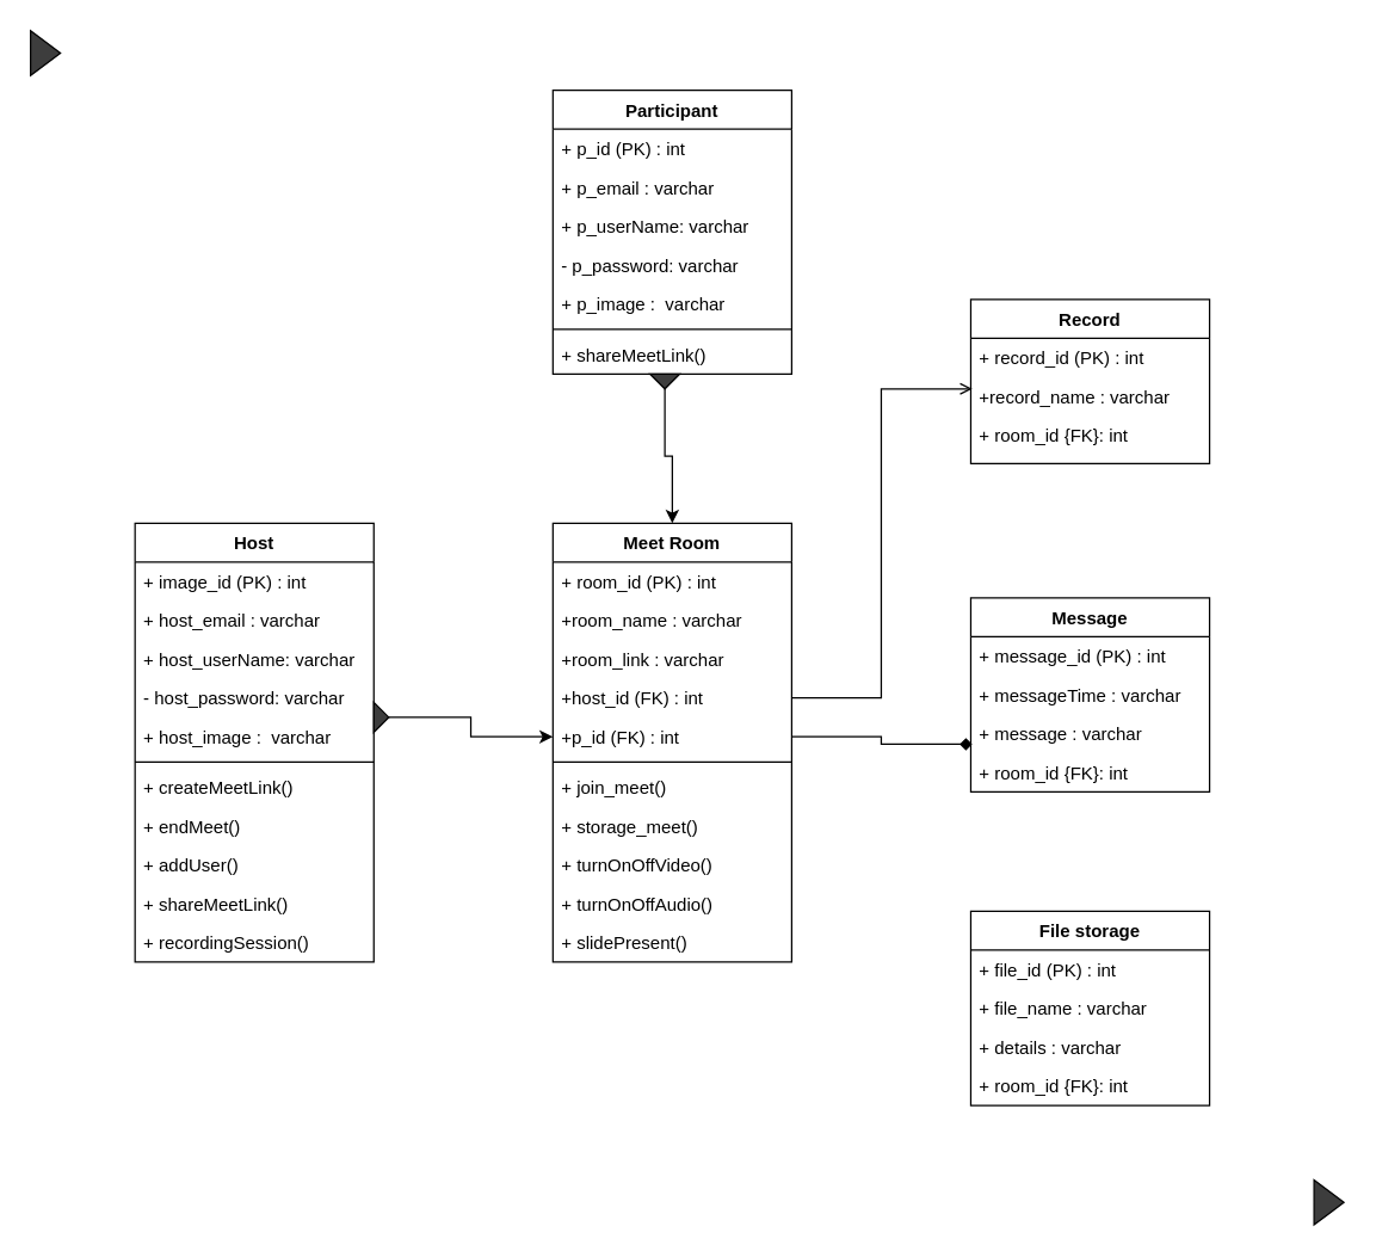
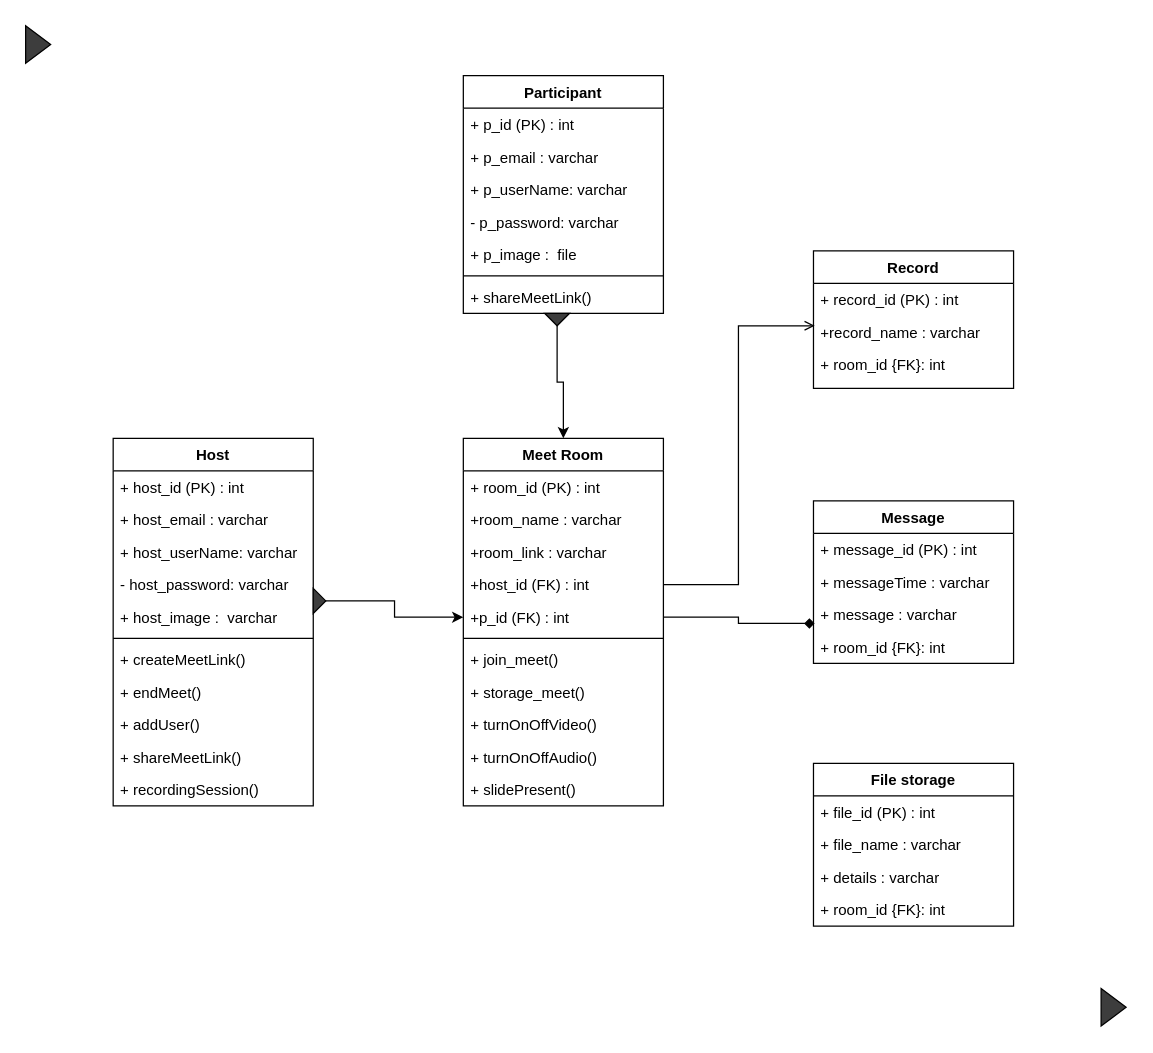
  <mxCell id="0" />
  <mxCell id="1" parent="0" />
  <mxCell id="2" value="Host" style="swimlane;fontStyle=1;align=center;verticalAlign=top;childLayout=stackLayout;horizontal=1;startSize=26;horizontalStack=0;resizeParent=1;resizeLast=0;collapsible=1;marginBottom=0;rounded=0;shadow=0;strokeWidth=1;" parent="1" vertex="1"><mxGeometry x="90" y="350" width="160" height="294" as="geometry"><mxRectangle x="230" y="140" width="160" height="26" as="alternateBounds" /></mxGeometry></mxCell>
- <mxCell id="3" value="+ image_id (PK) : int" style="text;align=left;verticalAlign=top;spacingLeft=4;spacingRight=4;overflow=hidden;rotatable=0;points=[[0,0.5],[1,0.5]];portConstraint=eastwest;" parent="2" vertex="1"><mxGeometry y="26" width="160" height="26" as="geometry" /></mxCell>
+ <mxCell id="3" value="+ host_id (PK) : int" style="text;align=left;verticalAlign=top;spacingLeft=4;spacingRight=4;overflow=hidden;rotatable=0;points=[[0,0.5],[1,0.5]];portConstraint=eastwest;" parent="2" vertex="1"><mxGeometry y="26" width="160" height="26" as="geometry" /></mxCell>
  <mxCell id="4" value="+ host_email : varchar" style="text;align=left;verticalAlign=top;spacingLeft=4;spacingRight=4;overflow=hidden;rotatable=0;points=[[0,0.5],[1,0.5]];portConstraint=eastwest;rounded=0;shadow=0;html=0;" parent="2" vertex="1"><mxGeometry y="52" width="160" height="26" as="geometry" /></mxCell>
  <mxCell id="5" value="+ host_userName: varchar" style="text;align=left;verticalAlign=top;spacingLeft=4;spacingRight=4;overflow=hidden;rotatable=0;points=[[0,0.5],[1,0.5]];portConstraint=eastwest;rounded=0;shadow=0;html=0;" vertex="1" parent="2"><mxGeometry y="78" width="160" height="26" as="geometry" /></mxCell>
  <mxCell id="6" value="- host_password: varchar" style="text;align=left;verticalAlign=top;spacingLeft=4;spacingRight=4;overflow=hidden;rotatable=0;points=[[0,0.5],[1,0.5]];portConstraint=eastwest;rounded=0;shadow=0;html=0;" vertex="1" parent="2"><mxGeometry y="104" width="160" height="26" as="geometry" /></mxCell>
  <mxCell id="7" value="+ host_image :  varchar" style="text;align=left;verticalAlign=top;spacingLeft=4;spacingRight=4;overflow=hidden;rotatable=0;points=[[0,0.5],[1,0.5]];portConstraint=eastwest;rounded=0;shadow=0;html=0;" parent="2" vertex="1"><mxGeometry y="130" width="160" height="26" as="geometry" /></mxCell>
  <mxCell id="8" value="" style="line;html=1;strokeWidth=1;align=left;verticalAlign=middle;spacingTop=-1;spacingLeft=3;spacingRight=3;rotatable=0;labelPosition=right;points=[];portConstraint=eastwest;" parent="2" vertex="1"><mxGeometry y="156" width="160" height="8" as="geometry" /></mxCell>
  <mxCell id="9" value="+ createMeetLink()" style="text;align=left;verticalAlign=top;spacingLeft=4;spacingRight=4;overflow=hidden;rotatable=0;points=[[0,0.5],[1,0.5]];portConstraint=eastwest;" vertex="1" parent="2"><mxGeometry y="164" width="160" height="26" as="geometry" /></mxCell>
  <mxCell id="10" value="+ endMeet()" style="text;align=left;verticalAlign=top;spacingLeft=4;spacingRight=4;overflow=hidden;rotatable=0;points=[[0,0.5],[1,0.5]];portConstraint=eastwest;" vertex="1" parent="2"><mxGeometry y="190" width="160" height="26" as="geometry" /></mxCell>
  <mxCell id="11" value="+ addUser()" style="text;align=left;verticalAlign=top;spacingLeft=4;spacingRight=4;overflow=hidden;rotatable=0;points=[[0,0.5],[1,0.5]];portConstraint=eastwest;" vertex="1" parent="2"><mxGeometry y="216" width="160" height="26" as="geometry" /></mxCell>
  <mxCell id="12" value="+ shareMeetLink()" style="text;align=left;verticalAlign=top;spacingLeft=4;spacingRight=4;overflow=hidden;rotatable=0;points=[[0,0.5],[1,0.5]];portConstraint=eastwest;" vertex="1" parent="2"><mxGeometry y="242" width="160" height="26" as="geometry" /></mxCell>
  <mxCell id="13" value="+ recordingSession()" style="text;align=left;verticalAlign=top;spacingLeft=4;spacingRight=4;overflow=hidden;rotatable=0;points=[[0,0.5],[1,0.5]];portConstraint=eastwest;" parent="2" vertex="1"><mxGeometry y="268" width="160" height="26" as="geometry" /></mxCell>
  <mxCell id="14" value="Meet Room" style="swimlane;fontStyle=1;align=center;verticalAlign=top;childLayout=stackLayout;horizontal=1;startSize=26;horizontalStack=0;resizeParent=1;resizeLast=0;collapsible=1;marginBottom=0;rounded=0;shadow=0;strokeWidth=1;" parent="1" vertex="1"><mxGeometry x="370" y="350" width="160" height="294" as="geometry"><mxRectangle x="130" y="380" width="160" height="26" as="alternateBounds" /></mxGeometry></mxCell>
  <mxCell id="15" value="+ room_id (PK) : int" style="text;align=left;verticalAlign=top;spacingLeft=4;spacingRight=4;overflow=hidden;rotatable=0;points=[[0,0.5],[1,0.5]];portConstraint=eastwest;" parent="14" vertex="1"><mxGeometry y="26" width="160" height="26" as="geometry" /></mxCell>
  <mxCell id="16" value="+room_name : varchar" style="text;align=left;verticalAlign=top;spacingLeft=4;spacingRight=4;overflow=hidden;rotatable=0;points=[[0,0.5],[1,0.5]];portConstraint=eastwest;rounded=0;shadow=0;html=0;" parent="14" vertex="1"><mxGeometry y="52" width="160" height="26" as="geometry" /></mxCell>
  <mxCell id="17" value="+room_link : varchar" style="text;align=left;verticalAlign=top;spacingLeft=4;spacingRight=4;overflow=hidden;rotatable=0;points=[[0,0.5],[1,0.5]];portConstraint=eastwest;rounded=0;shadow=0;html=0;" vertex="1" parent="14"><mxGeometry y="78" width="160" height="26" as="geometry" /></mxCell>
  <mxCell id="18" value="+host_id (FK) : int" style="text;align=left;verticalAlign=top;spacingLeft=4;spacingRight=4;overflow=hidden;rotatable=0;points=[[0,0.5],[1,0.5]];portConstraint=eastwest;rounded=0;shadow=0;html=0;" vertex="1" parent="14"><mxGeometry y="104" width="160" height="26" as="geometry" /></mxCell>
  <mxCell id="19" value="+p_id (FK) : int" style="text;align=left;verticalAlign=top;spacingLeft=4;spacingRight=4;overflow=hidden;rotatable=0;points=[[0,0.5],[1,0.5]];portConstraint=eastwest;rounded=0;shadow=0;html=0;" vertex="1" parent="14"><mxGeometry y="130" width="160" height="26" as="geometry" /></mxCell>
  <mxCell id="20" value="" style="line;html=1;strokeWidth=1;align=left;verticalAlign=middle;spacingTop=-1;spacingLeft=3;spacingRight=3;rotatable=0;labelPosition=right;points=[];portConstraint=eastwest;" parent="14" vertex="1"><mxGeometry y="156" width="160" height="8" as="geometry" /></mxCell>
  <mxCell id="21" value="+ join_meet()" style="text;align=left;verticalAlign=top;spacingLeft=4;spacingRight=4;overflow=hidden;rotatable=0;points=[[0,0.5],[1,0.5]];portConstraint=eastwest;fontStyle=0" vertex="1" parent="14"><mxGeometry y="164" width="160" height="26" as="geometry" /></mxCell>
  <mxCell id="22" value="+ storage_meet()" style="text;align=left;verticalAlign=top;spacingLeft=4;spacingRight=4;overflow=hidden;rotatable=0;points=[[0,0.5],[1,0.5]];portConstraint=eastwest;fontStyle=0" parent="14" vertex="1"><mxGeometry y="190" width="160" height="26" as="geometry" /></mxCell>
  <mxCell id="23" value="+ turnOnOffVideo()" style="text;align=left;verticalAlign=top;spacingLeft=4;spacingRight=4;overflow=hidden;rotatable=0;points=[[0,0.5],[1,0.5]];portConstraint=eastwest;" vertex="1" parent="14"><mxGeometry y="216" width="160" height="26" as="geometry" /></mxCell>
  <mxCell id="24" value="+ turnOnOffAudio()" style="text;align=left;verticalAlign=top;spacingLeft=4;spacingRight=4;overflow=hidden;rotatable=0;points=[[0,0.5],[1,0.5]];portConstraint=eastwest;" vertex="1" parent="14"><mxGeometry y="242" width="160" height="26" as="geometry" /></mxCell>
  <mxCell id="25" value="+ slidePresent()" style="text;align=left;verticalAlign=top;spacingLeft=4;spacingRight=4;overflow=hidden;rotatable=0;points=[[0,0.5],[1,0.5]];portConstraint=eastwest;" parent="14" vertex="1"><mxGeometry y="268" width="160" height="26" as="geometry" /></mxCell>
  <mxCell id="26" value="Participant" style="swimlane;fontStyle=1;align=center;verticalAlign=top;childLayout=stackLayout;horizontal=1;startSize=26;horizontalStack=0;resizeParent=1;resizeLast=0;collapsible=1;marginBottom=0;rounded=0;shadow=0;strokeWidth=1;labelBackgroundColor=none;" vertex="1" parent="1"><mxGeometry x="370" y="60" width="160" height="190" as="geometry"><mxRectangle x="230" y="140" width="160" height="26" as="alternateBounds" /></mxGeometry></mxCell>
  <mxCell id="27" value="+ p_id (PK) : int" style="text;align=left;verticalAlign=top;spacingLeft=4;spacingRight=4;overflow=hidden;rotatable=0;points=[[0,0.5],[1,0.5]];portConstraint=eastwest;" vertex="1" parent="26"><mxGeometry y="26" width="160" height="26" as="geometry" /></mxCell>
  <mxCell id="28" value="+ p_email : varchar" style="text;align=left;verticalAlign=top;spacingLeft=4;spacingRight=4;overflow=hidden;rotatable=0;points=[[0,0.5],[1,0.5]];portConstraint=eastwest;rounded=0;shadow=0;html=0;" vertex="1" parent="26"><mxGeometry y="52" width="160" height="26" as="geometry" /></mxCell>
  <mxCell id="29" value="+ p_userName: varchar" style="text;align=left;verticalAlign=top;spacingLeft=4;spacingRight=4;overflow=hidden;rotatable=0;points=[[0,0.5],[1,0.5]];portConstraint=eastwest;rounded=0;shadow=0;html=0;" vertex="1" parent="26"><mxGeometry y="78" width="160" height="26" as="geometry" /></mxCell>
  <mxCell id="30" value="- p_password: varchar" style="text;align=left;verticalAlign=top;spacingLeft=4;spacingRight=4;overflow=hidden;rotatable=0;points=[[0,0.5],[1,0.5]];portConstraint=eastwest;rounded=0;shadow=0;html=0;" vertex="1" parent="26"><mxGeometry y="104" width="160" height="26" as="geometry" /></mxCell>
- <mxCell id="31" value="+ p_image :  varchar" style="text;align=left;verticalAlign=top;spacingLeft=4;spacingRight=4;overflow=hidden;rotatable=0;points=[[0,0.5],[1,0.5]];portConstraint=eastwest;rounded=0;shadow=0;html=0;" vertex="1" parent="26"><mxGeometry y="130" width="160" height="26" as="geometry" /></mxCell>
+ <mxCell id="31" value="+ p_image :  file" style="text;align=left;verticalAlign=top;spacingLeft=4;spacingRight=4;overflow=hidden;rotatable=0;points=[[0,0.5],[1,0.5]];portConstraint=eastwest;rounded=0;shadow=0;html=0;" vertex="1" parent="26"><mxGeometry y="130" width="160" height="26" as="geometry" /></mxCell>
  <mxCell id="32" value="" style="line;html=1;strokeWidth=1;align=left;verticalAlign=middle;spacingTop=-1;spacingLeft=3;spacingRight=3;rotatable=0;labelPosition=right;points=[];portConstraint=eastwest;" vertex="1" parent="26"><mxGeometry y="156" width="160" height="8" as="geometry" /></mxCell>
  <mxCell id="33" value="+ shareMeetLink()" style="text;align=left;verticalAlign=top;spacingLeft=4;spacingRight=4;overflow=hidden;rotatable=0;points=[[0,0.5],[1,0.5]];portConstraint=eastwest;" vertex="1" parent="26"><mxGeometry y="164" width="160" height="26" as="geometry" /></mxCell>
  <mxCell id="34" value="Record" style="swimlane;fontStyle=1;align=center;verticalAlign=top;childLayout=stackLayout;horizontal=1;startSize=26;horizontalStack=0;resizeParent=1;resizeLast=0;collapsible=1;marginBottom=0;rounded=0;shadow=0;strokeWidth=1;" vertex="1" parent="1"><mxGeometry x="650" y="200" width="160" height="110" as="geometry"><mxRectangle x="130" y="380" width="160" height="26" as="alternateBounds" /></mxGeometry></mxCell>
  <mxCell id="35" value="+ record_id (PK) : int" style="text;align=left;verticalAlign=top;spacingLeft=4;spacingRight=4;overflow=hidden;rotatable=0;points=[[0,0.5],[1,0.5]];portConstraint=eastwest;" vertex="1" parent="34"><mxGeometry y="26" width="160" height="26" as="geometry" /></mxCell>
  <mxCell id="36" value="+record_name : varchar" style="text;align=left;verticalAlign=top;spacingLeft=4;spacingRight=4;overflow=hidden;rotatable=0;points=[[0,0.5],[1,0.5]];portConstraint=eastwest;rounded=0;shadow=0;html=0;" vertex="1" parent="34"><mxGeometry y="52" width="160" height="26" as="geometry" /></mxCell>
  <mxCell id="37" value="+ room_id {FK}: int" style="text;align=left;verticalAlign=top;spacingLeft=4;spacingRight=4;overflow=hidden;rotatable=0;points=[[0,0.5],[1,0.5]];portConstraint=eastwest;rounded=0;shadow=0;html=0;" vertex="1" parent="34"><mxGeometry y="78" width="160" height="26" as="geometry" /></mxCell>
  <mxCell id="38" value="Message" style="swimlane;fontStyle=1;align=center;verticalAlign=top;childLayout=stackLayout;horizontal=1;startSize=26;horizontalStack=0;resizeParent=1;resizeLast=0;collapsible=1;marginBottom=0;rounded=0;shadow=0;strokeWidth=1;" vertex="1" parent="1"><mxGeometry x="650" y="400" width="160" height="130" as="geometry"><mxRectangle x="130" y="380" width="160" height="26" as="alternateBounds" /></mxGeometry></mxCell>
  <mxCell id="39" value="+ message_id (PK) : int" style="text;align=left;verticalAlign=top;spacingLeft=4;spacingRight=4;overflow=hidden;rotatable=0;points=[[0,0.5],[1,0.5]];portConstraint=eastwest;" vertex="1" parent="38"><mxGeometry y="26" width="160" height="26" as="geometry" /></mxCell>
  <mxCell id="40" value="+ messageTime : varchar" style="text;align=left;verticalAlign=top;spacingLeft=4;spacingRight=4;overflow=hidden;rotatable=0;points=[[0,0.5],[1,0.5]];portConstraint=eastwest;rounded=0;shadow=0;html=0;" vertex="1" parent="38"><mxGeometry y="52" width="160" height="26" as="geometry" /></mxCell>
  <mxCell id="41" value="+ message : varchar" style="text;align=left;verticalAlign=top;spacingLeft=4;spacingRight=4;overflow=hidden;rotatable=0;points=[[0,0.5],[1,0.5]];portConstraint=eastwest;rounded=0;shadow=0;html=0;" vertex="1" parent="38"><mxGeometry y="78" width="160" height="26" as="geometry" /></mxCell>
  <mxCell id="42" value="+ room_id {FK}: int" style="text;align=left;verticalAlign=top;spacingLeft=4;spacingRight=4;overflow=hidden;rotatable=0;points=[[0,0.5],[1,0.5]];portConstraint=eastwest;rounded=0;shadow=0;html=0;" vertex="1" parent="38"><mxGeometry y="104" width="160" height="26" as="geometry" /></mxCell>
  <mxCell id="43" value="File storage" style="swimlane;fontStyle=1;align=center;verticalAlign=top;childLayout=stackLayout;horizontal=1;startSize=26;horizontalStack=0;resizeParent=1;resizeLast=0;collapsible=1;marginBottom=0;rounded=0;shadow=0;strokeWidth=1;" vertex="1" parent="1"><mxGeometry x="650" y="610" width="160" height="130" as="geometry"><mxRectangle x="130" y="380" width="160" height="26" as="alternateBounds" /></mxGeometry></mxCell>
  <mxCell id="44" value="+ file_id (PK) : int" style="text;align=left;verticalAlign=top;spacingLeft=4;spacingRight=4;overflow=hidden;rotatable=0;points=[[0,0.5],[1,0.5]];portConstraint=eastwest;" vertex="1" parent="43"><mxGeometry y="26" width="160" height="26" as="geometry" /></mxCell>
  <mxCell id="45" value="+ file_name : varchar" style="text;align=left;verticalAlign=top;spacingLeft=4;spacingRight=4;overflow=hidden;rotatable=0;points=[[0,0.5],[1,0.5]];portConstraint=eastwest;rounded=0;shadow=0;html=0;" vertex="1" parent="43"><mxGeometry y="52" width="160" height="26" as="geometry" /></mxCell>
  <mxCell id="46" value="+ details : varchar" style="text;align=left;verticalAlign=top;spacingLeft=4;spacingRight=4;overflow=hidden;rotatable=0;points=[[0,0.5],[1,0.5]];portConstraint=eastwest;rounded=0;shadow=0;html=0;" vertex="1" parent="43"><mxGeometry y="78" width="160" height="26" as="geometry" /></mxCell>
  <mxCell id="47" value="+ room_id {FK}: int" style="text;align=left;verticalAlign=top;spacingLeft=4;spacingRight=4;overflow=hidden;rotatable=0;points=[[0,0.5],[1,0.5]];portConstraint=eastwest;rounded=0;shadow=0;html=0;" vertex="1" parent="43"><mxGeometry y="104" width="160" height="26" as="geometry" /></mxCell>
  <mxCell id="48" style="edgeStyle=orthogonalEdgeStyle;rounded=0;orthogonalLoop=1;jettySize=auto;html=1;exitX=1;exitY=0.5;exitDx=0;exitDy=0;entryX=0.006;entryY=1.308;entryDx=0;entryDy=0;entryPerimeter=0;endArrow=open;" edge="1" parent="1" source="18" target="35"><mxGeometry relative="1" as="geometry" /></mxCell>
  <mxCell id="49" style="edgeStyle=orthogonalEdgeStyle;rounded=0;orthogonalLoop=1;jettySize=auto;html=1;exitX=1;exitY=0.5;exitDx=0;exitDy=0;entryX=0.006;entryY=0.769;entryDx=0;entryDy=0;entryPerimeter=0;endArrow=diamond;" edge="1" parent="1" source="19" target="41"><mxGeometry relative="1" as="geometry" /></mxCell>
  <mxCell id="50" style="edgeStyle=orthogonalEdgeStyle;rounded=0;orthogonalLoop=1;jettySize=auto;html=1;exitX=0;exitY=0.5;exitDx=0;exitDy=0;entryX=0;entryY=0.5;entryDx=0;entryDy=0;" edge="1" parent="1" source="51" target="19"><mxGeometry relative="1" as="geometry"><Array as="points"><mxPoint x="315" y="480" /><mxPoint x="315" y="493" /></Array></mxGeometry></mxCell>
  <mxCell id="51" value="" style="triangle;whiteSpace=wrap;html=1;fillColor=#3D3D3D;" vertex="1" parent="1"><mxGeometry x="250" y="470" width="10" height="20" as="geometry" /></mxCell>
  <mxCell id="52" style="edgeStyle=orthogonalEdgeStyle;rounded=0;orthogonalLoop=1;jettySize=auto;html=1;exitX=0;exitY=0.5;exitDx=0;exitDy=0;" edge="1" parent="1" source="53" target="14"><mxGeometry relative="1" as="geometry"><Array as="points"><mxPoint x="445" y="305" /><mxPoint x="450" y="305" /></Array></mxGeometry></mxCell>
  <mxCell id="53" value="" style="triangle;whiteSpace=wrap;html=1;fillColor=#3D3D3D;rotation=90;" vertex="1" parent="1"><mxGeometry x="440" y="245" width="10" height="20" as="geometry" /></mxCell>
  <mxCell id="54" value="" style="triangle;whiteSpace=wrap;html=1;labelBackgroundColor=none;fillColor=#3D3D3D;" vertex="1" parent="1"><mxGeometry x="20" y="20" width="20" height="30" as="geometry" /></mxCell>
  <mxCell id="55" value="" style="triangle;whiteSpace=wrap;html=1;labelBackgroundColor=none;fillColor=#3D3D3D;" vertex="1" parent="1"><mxGeometry x="880" y="790" width="20" height="30" as="geometry" /></mxCell>
